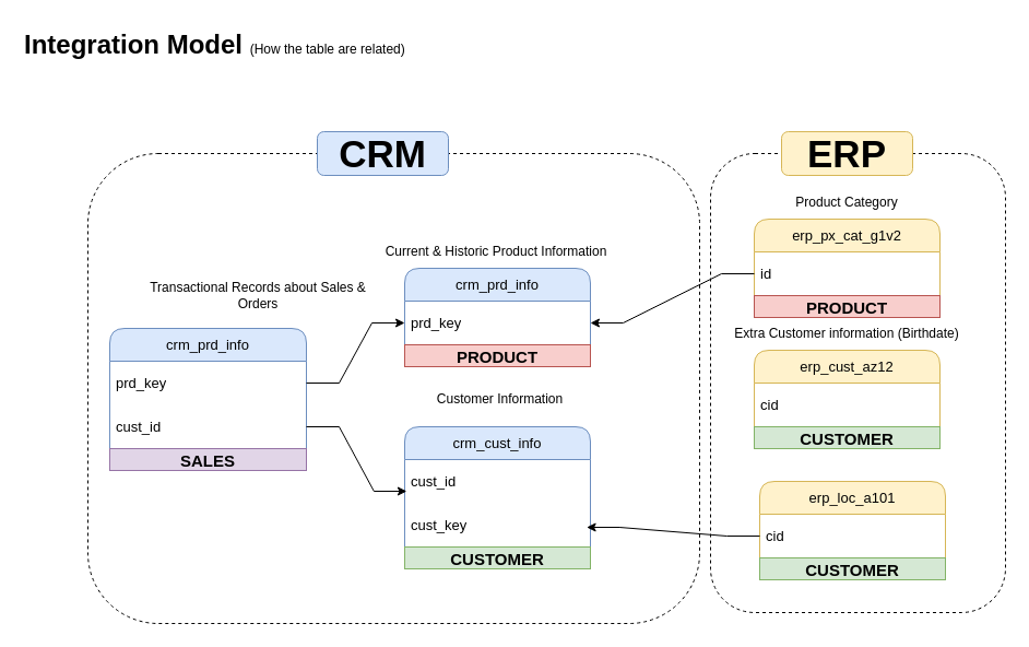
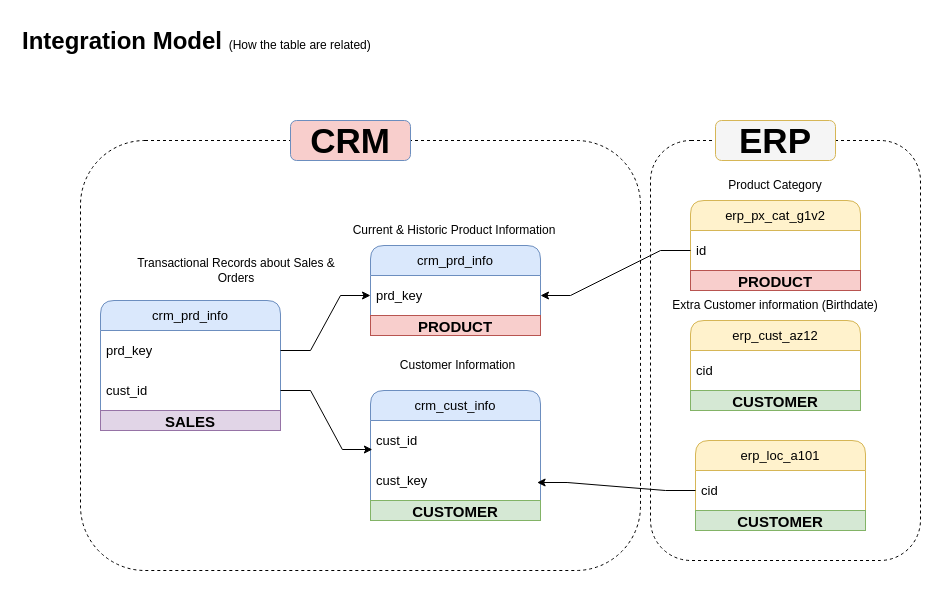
  <mxCell id="0" />
  <mxCell id="1" parent="0" />
  <mxCell id="2" value="" style="rounded=1;whiteSpace=wrap;html=1;fillColor=none;dashed=1;" parent="1" vertex="1"><mxGeometry x="650" y="140" width="270" height="420" as="geometry" /></mxCell>
  <mxCell id="3" value="" style="rounded=1;whiteSpace=wrap;html=1;fillColor=none;dashed=1;" parent="1" vertex="1"><mxGeometry x="80" y="140" width="560" height="430" as="geometry" /></mxCell>
  <mxCell id="4" value="&lt;h1 style=&quot;margin-top: 0px;&quot;&gt;&lt;span style=&quot;background-color: transparent; color: light-dark(rgb(0, 0, 0), rgb(255, 255, 255));&quot;&gt;Integration Model&amp;nbsp;&lt;/span&gt;&lt;span style=&quot;background-color: transparent; color: light-dark(rgb(0, 0, 0), rgb(255, 255, 255)); font-size: 12px; font-weight: normal;&quot;&gt;(How the table are related)&lt;/span&gt;&lt;/h1&gt;" style="text;html=1;whiteSpace=wrap;overflow=hidden;rounded=0;" parent="1" vertex="1"><mxGeometry x="20" width="400" height="40" as="geometry" y="20" /></mxCell>
  <mxCell id="5" value="crm_cust_info" style="swimlane;fontStyle=0;childLayout=stackLayout;horizontal=1;startSize=30;horizontalStack=0;resizeParent=1;resizeParentMax=0;resizeLast=0;collapsible=1;marginBottom=0;whiteSpace=wrap;html=1;rounded=1;fillColor=#dae8fc;strokeColor=#6c8ebf;fontSize=13;" parent="1" vertex="1"><mxGeometry x="370" y="390" width="170" height="130" as="geometry" /></mxCell>
  <mxCell id="6" value="cust_id" style="text;strokeColor=none;fillColor=none;align=left;verticalAlign=middle;spacingLeft=4;spacingRight=4;overflow=hidden;points=[[0,0.5],[1,0.5]];portConstraint=eastwest;rotatable=0;whiteSpace=wrap;html=1;fontSize=13;" parent="5" vertex="1"><mxGeometry y="30" width="170" height="40" as="geometry" /></mxCell>
  <mxCell id="7" value="cust_key" style="text;strokeColor=none;fillColor=none;align=left;verticalAlign=middle;spacingLeft=4;spacingRight=4;overflow=hidden;points=[[0,0.5],[1,0.5]];portConstraint=eastwest;rotatable=0;whiteSpace=wrap;html=1;fontSize=13;" parent="5" vertex="1"><mxGeometry y="70" width="170" height="40" as="geometry" /></mxCell>
  <mxCell id="8" value="&lt;b&gt;CUSTOMER&lt;/b&gt;" style="text;html=1;strokeColor=#82b366;fillColor=#d5e8d4;align=center;verticalAlign=middle;whiteSpace=wrap;overflow=hidden;fontSize=15;" vertex="1" parent="5"><mxGeometry y="110" width="170" height="20" as="geometry" /></mxCell>
  <mxCell id="9" value="Customer Information" style="text;html=1;align=center;verticalAlign=middle;whiteSpace=wrap;rounded=0;fontSize=12;" parent="1" vertex="1"><mxGeometry x="350" y="350" width="215" height="30" as="geometry" /></mxCell>
  <mxCell id="10" value="crm_prd_info" style="swimlane;fontStyle=0;childLayout=stackLayout;horizontal=1;startSize=30;horizontalStack=0;resizeParent=1;resizeParentMax=0;resizeLast=0;collapsible=1;marginBottom=0;whiteSpace=wrap;html=1;rounded=1;fillColor=#dae8fc;strokeColor=#6c8ebf;fontSize=13;" parent="1" vertex="1"><mxGeometry x="370" y="245" width="170" height="90" as="geometry" /></mxCell>
  <mxCell id="11" value="prd_key" style="text;strokeColor=none;fillColor=none;align=left;verticalAlign=middle;spacingLeft=4;spacingRight=4;overflow=hidden;points=[[0,0.5],[1,0.5]];portConstraint=eastwest;rotatable=0;whiteSpace=wrap;html=1;fontSize=13;" parent="10" vertex="1"><mxGeometry y="30" width="170" height="40" as="geometry" /></mxCell>
  <mxCell id="12" value="&lt;b&gt;PRODUCT&lt;/b&gt;" style="text;html=1;strokeColor=#b85450;fillColor=#f8cecc;align=center;verticalAlign=middle;whiteSpace=wrap;overflow=hidden;fontSize=15;" vertex="1" parent="10"><mxGeometry y="70" width="170" height="20" as="geometry" /></mxCell>
  <mxCell id="13" value="Current &amp;amp; Historic&amp;nbsp;&lt;span style=&quot;background-color: transparent; color: light-dark(rgb(0, 0, 0), rgb(255, 255, 255));&quot;&gt;Product Information&lt;/span&gt;" style="text;html=1;align=center;verticalAlign=middle;whiteSpace=wrap;rounded=0;fontSize=12;" parent="1" vertex="1"><mxGeometry x="348" y="200" width="212" height="60" as="geometry" /></mxCell>
  <mxCell id="14" value="crm_prd_info" style="swimlane;fontStyle=0;childLayout=stackLayout;horizontal=1;startSize=30;horizontalStack=0;resizeParent=1;resizeParentMax=0;resizeLast=0;collapsible=1;marginBottom=0;whiteSpace=wrap;html=1;rounded=1;fillColor=#dae8fc;strokeColor=#6c8ebf;fontSize=13;" parent="1" vertex="1"><mxGeometry x="100" y="300" width="180" height="130" as="geometry" /></mxCell>
  <mxCell id="15" value="&lt;div&gt;&lt;span style=&quot;background-color: transparent; color: light-dark(rgb(0, 0, 0), rgb(255, 255, 255));&quot;&gt;prd_key&lt;/span&gt;&lt;/div&gt;" style="text;strokeColor=none;fillColor=none;align=left;verticalAlign=middle;spacingLeft=4;spacingRight=4;overflow=hidden;points=[[0,0.5],[1,0.5]];portConstraint=eastwest;rotatable=0;whiteSpace=wrap;html=1;fontSize=13;" parent="14" vertex="1"><mxGeometry y="30" width="180" height="40" as="geometry" /></mxCell>
  <mxCell id="16" value="cust_id" style="text;strokeColor=none;fillColor=none;align=left;verticalAlign=middle;spacingLeft=4;spacingRight=4;overflow=hidden;points=[[0,0.5],[1,0.5]];portConstraint=eastwest;rotatable=0;whiteSpace=wrap;html=1;fontSize=13;" parent="14" vertex="1"><mxGeometry y="70" width="180" height="40" as="geometry" /></mxCell>
  <mxCell id="17" value="&lt;b&gt;SALES&lt;/b&gt;" style="text;html=1;strokeColor=#9673a6;fillColor=#e1d5e7;align=center;verticalAlign=middle;whiteSpace=wrap;overflow=hidden;fontSize=15;" vertex="1" parent="14"><mxGeometry y="110" width="180" height="20" as="geometry" /></mxCell>
  <mxCell id="18" value="Transactional Records about Sales &amp;amp; Orders" style="text;html=1;align=center;verticalAlign=middle;whiteSpace=wrap;rounded=0;fontSize=12;" parent="1" vertex="1"><mxGeometry x="128.5" y="240" width="214" height="60" as="geometry" /></mxCell>
  <mxCell id="19" style="edgeStyle=entityRelationEdgeStyle;rounded=0;orthogonalLoop=1;jettySize=auto;html=1;entryX=0.011;entryY=0.725;entryDx=0;entryDy=0;entryPerimeter=0;" parent="1" source="16" target="6" edge="1"><mxGeometry relative="1" as="geometry" /></mxCell>
  <mxCell id="20" style="edgeStyle=entityRelationEdgeStyle;rounded=0;orthogonalLoop=1;jettySize=auto;html=1;entryX=0;entryY=0.5;entryDx=0;entryDy=0;" parent="1" source="15" target="11" edge="1"><mxGeometry relative="1" as="geometry" /></mxCell>
  <mxCell id="21" value="erp_cust_az12" style="swimlane;fontStyle=0;childLayout=stackLayout;horizontal=1;startSize=30;horizontalStack=0;resizeParent=1;resizeParentMax=0;resizeLast=0;collapsible=1;marginBottom=0;whiteSpace=wrap;html=1;rounded=1;fillColor=#fff2cc;strokeColor=#d6b656;fontSize=13;" parent="1" vertex="1"><mxGeometry x="690" y="320" width="170" height="90" as="geometry" /></mxCell>
  <mxCell id="22" value="cid" style="text;strokeColor=none;fillColor=none;align=left;verticalAlign=middle;spacingLeft=4;spacingRight=4;overflow=hidden;points=[[0,0.5],[1,0.5]];portConstraint=eastwest;rotatable=0;whiteSpace=wrap;html=1;fontSize=13;" parent="21" vertex="1"><mxGeometry y="30" width="170" height="40" as="geometry" /></mxCell>
  <mxCell id="23" value="&lt;b&gt;CUSTOMER&lt;/b&gt;" style="text;html=1;strokeColor=#82b366;fillColor=#d5e8d4;align=center;verticalAlign=middle;whiteSpace=wrap;overflow=hidden;fontSize=15;" vertex="1" parent="21"><mxGeometry y="70" width="170" height="20" as="geometry" /></mxCell>
  <mxCell id="24" value="Extra Customer information (Birthdate)" style="text;html=1;align=center;verticalAlign=middle;whiteSpace=wrap;rounded=0;fontSize=12;" parent="1" vertex="1"><mxGeometry x="660" y="290" width="230" height="30" as="geometry" /></mxCell>
  <mxCell id="25" value="erp_loc_a101" style="swimlane;fontStyle=0;childLayout=stackLayout;horizontal=1;startSize=30;horizontalStack=0;resizeParent=1;resizeParentMax=0;resizeLast=0;collapsible=1;marginBottom=0;whiteSpace=wrap;html=1;rounded=1;fillColor=#fff2cc;strokeColor=#d6b656;fontSize=13;" parent="1" vertex="1"><mxGeometry x="695" y="440" width="170" height="90" as="geometry" /></mxCell>
  <mxCell id="26" value="cid" style="text;strokeColor=none;fillColor=none;align=left;verticalAlign=middle;spacingLeft=4;spacingRight=4;overflow=hidden;points=[[0,0.5],[1,0.5]];portConstraint=eastwest;rotatable=0;whiteSpace=wrap;html=1;fontSize=13;" parent="25" vertex="1"><mxGeometry y="30" width="170" height="40" as="geometry" /></mxCell>
  <mxCell id="27" value="&lt;b&gt;CUSTOMER&lt;/b&gt;" style="text;html=1;strokeColor=#82b366;fillColor=#d5e8d4;align=center;verticalAlign=middle;whiteSpace=wrap;overflow=hidden;fontSize=15;" vertex="1" parent="25"><mxGeometry y="70" width="170" height="20" as="geometry" /></mxCell>
  <mxCell id="28" style="edgeStyle=entityRelationEdgeStyle;rounded=0;orthogonalLoop=1;jettySize=auto;html=1;entryX=0.98;entryY=0.55;entryDx=0;entryDy=0;entryPerimeter=0;" parent="1" source="26" target="7" edge="1"><mxGeometry relative="1" as="geometry" /></mxCell>
  <mxCell id="29" value="erp_px_cat_g1v2" style="swimlane;fontStyle=0;childLayout=stackLayout;horizontal=1;startSize=30;horizontalStack=0;resizeParent=1;resizeParentMax=0;resizeLast=0;collapsible=1;marginBottom=0;whiteSpace=wrap;html=1;rounded=1;fillColor=#fff2cc;strokeColor=#d6b656;fontSize=13;" parent="1" vertex="1"><mxGeometry x="690" y="200" width="170" height="90" as="geometry" /></mxCell>
  <mxCell id="30" value="id" style="text;strokeColor=none;fillColor=none;align=left;verticalAlign=middle;spacingLeft=4;spacingRight=4;overflow=hidden;points=[[0,0.5],[1,0.5]];portConstraint=eastwest;rotatable=0;whiteSpace=wrap;html=1;fontSize=13;" parent="29" vertex="1"><mxGeometry y="30" width="170" height="40" as="geometry" /></mxCell>
  <mxCell id="31" value="&lt;b&gt;PRODUCT&lt;/b&gt;" style="text;html=1;strokeColor=#b85450;fillColor=#f8cecc;align=center;verticalAlign=middle;whiteSpace=wrap;overflow=hidden;fontSize=15;" vertex="1" parent="29"><mxGeometry y="70" width="170" height="20" as="geometry" /></mxCell>
  <mxCell id="32" value="Product Category" style="text;html=1;align=center;verticalAlign=middle;whiteSpace=wrap;rounded=0;fontSize=12;" parent="1" vertex="1"><mxGeometry x="690" y="170" width="170" height="30" as="geometry" /></mxCell>
  <mxCell id="33" style="edgeStyle=entityRelationEdgeStyle;rounded=0;orthogonalLoop=1;jettySize=auto;html=1;" parent="1" source="30" target="11" edge="1"><mxGeometry relative="1" as="geometry" /></mxCell>
- <mxCell id="34" value="CRM" style="rounded=1;whiteSpace=wrap;html=1;fillColor=#dae8fc;strokeColor=#6c8ebf;fontStyle=1;fontSize=35;" parent="1" vertex="1"><mxGeometry x="290" y="120" width="120" height="40" as="geometry" /></mxCell>
- <mxCell id="35" value="ERP" style="rounded=1;whiteSpace=wrap;html=1;fillColor=#fff2cc;strokeColor=#d6b656;fontStyle=1;fontSize=35;" parent="1" vertex="1"><mxGeometry x="715" y="120" width="120" height="40" as="geometry" /></mxCell>
+ <mxCell id="34" value="CRM" style="rounded=1;whiteSpace=wrap;html=1;fillColor=#f8cecc;strokeColor=#6c8ebf;fontStyle=1;fontSize=35;" parent="1" vertex="1"><mxGeometry x="290" y="120" width="120" height="40" as="geometry" /></mxCell>
+ <mxCell id="35" value="ERP" style="rounded=1;whiteSpace=wrap;html=1;fillColor=#f5f5f5;strokeColor=#d6b656;fontStyle=1;fontSize=35;" parent="1" vertex="1"><mxGeometry x="715" y="120" width="120" height="40" as="geometry" /></mxCell>
